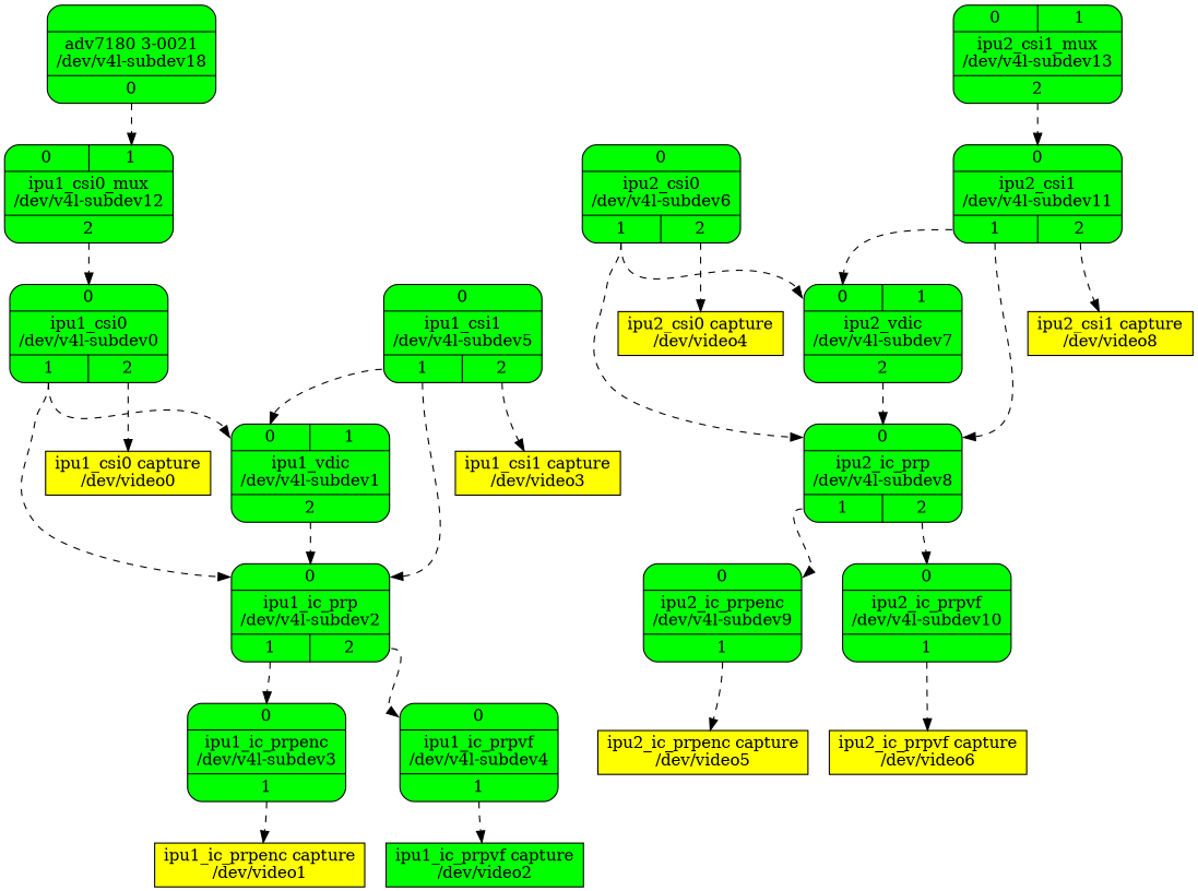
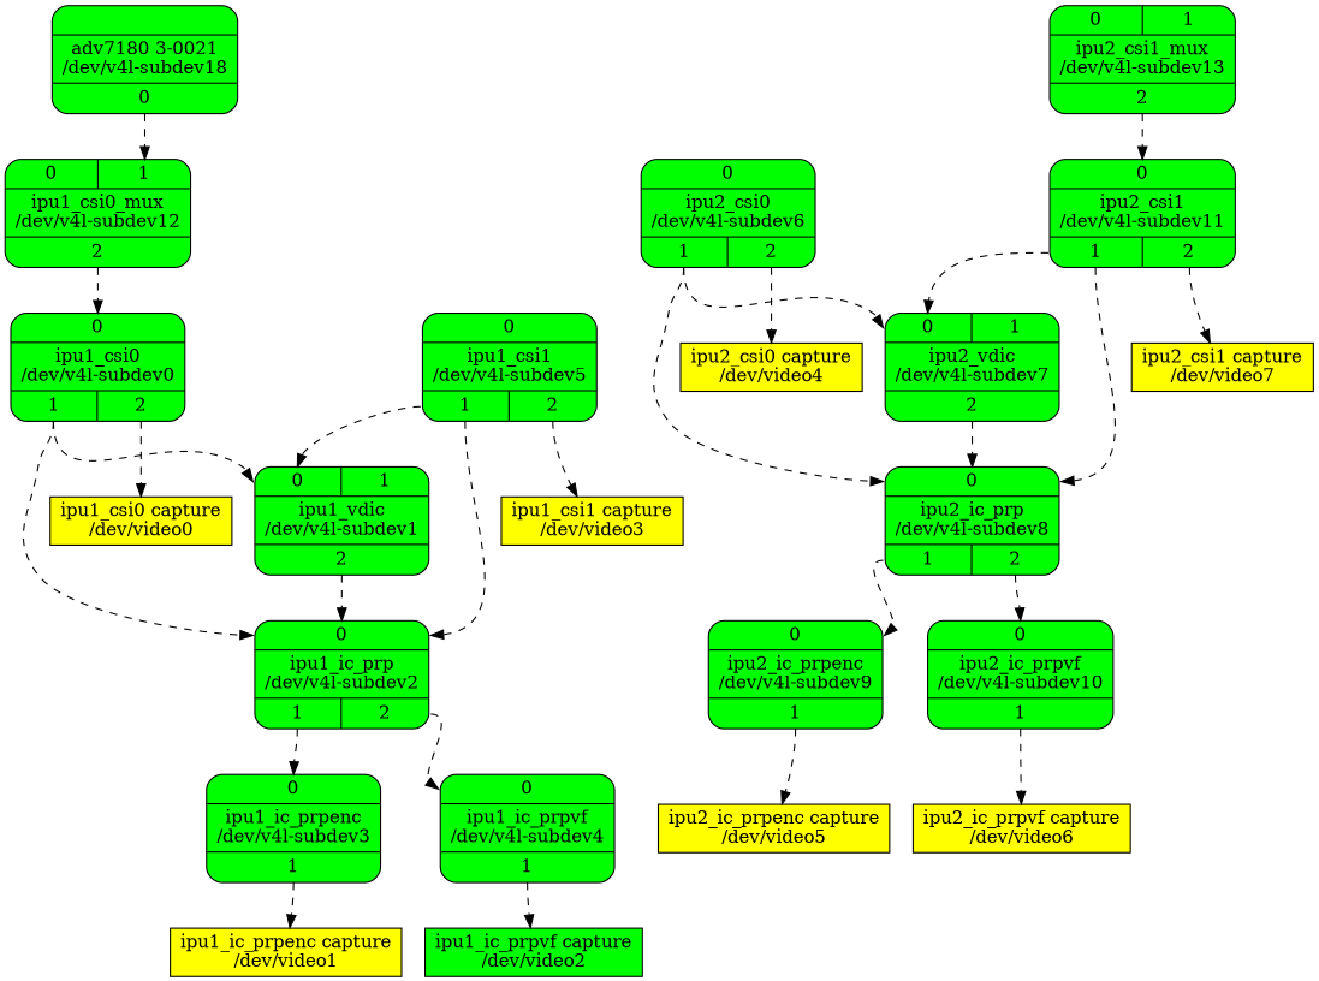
  digraph {
    rankdir=TB
    node [fillcolor=green shape=Mrecord style=filled]
    edge [headport=port0 style=dashed tailport=port1]
    n1 [label="{{<port0> 0} | ipu1_csi0\n/dev/v4l-subdev0 | {<port1> 1 | <port2> 2}}"]
    n2 [fillcolor=yellow label="ipu1_csi0 capture\n/dev/video0" shape=box]
    n3 [label="{{<port0> 0} | ipu1_ic_prp\n/dev/v4l-subdev2 | {<port1> 1 | <port2> 2}}"]
    n4 [label="{{<port0> 0 | <port1> 1} | ipu1_vdic\n/dev/v4l-subdev1 | {<port2> 2}}"]
    n5 [label="{{<port0> 0} | ipu1_ic_prpenc\n/dev/v4l-subdev3 | {<port1> 1}}"]
    n6 [label="{{<port0> 0} | ipu1_ic_prpvf\n/dev/v4l-subdev4 | {<port1> 1}}"]
    n7 [fillcolor=yellow label="ipu1_ic_prpenc capture\n/dev/video1" shape=box]
    n8 [label="ipu1_ic_prpvf capture\n/dev/video2" shape=box]
    n9 [label="{{<port0> 0} | ipu1_csi1\n/dev/v4l-subdev5 | {<port1> 1 | <port2> 2}}"]
    n10 [fillcolor=yellow label="ipu1_csi1 capture\n/dev/video3" shape=box]
    n11 [label="{{<port0> 0} | ipu2_csi0\n/dev/v4l-subdev6 | {<port1> 1 | <port2> 2}}"]
    n12 [fillcolor=yellow label="ipu2_csi0 capture\n/dev/video4" shape=box]
    n13 [label="{{<port0> 0} | ipu2_ic_prp\n/dev/v4l-subdev8 | {<port1> 1 | <port2> 2}}"]
    n14 [label="{{<port0> 0 | <port1> 1} | ipu2_vdic\n/dev/v4l-subdev7 | {<port2> 2}}"]
    n15 [label="{{<port0> 0} | ipu2_ic_prpenc\n/dev/v4l-subdev9 | {<port1> 1}}"]
    n16 [label="{{<port0> 0} | ipu2_ic_prpvf\n/dev/v4l-subdev10 | {<port1> 1}}"]
    n17 [fillcolor=yellow label="ipu2_ic_prpenc capture\n/dev/video5" shape=box]
    n18 [fillcolor=yellow label="ipu2_ic_prpvf capture\n/dev/video6" shape=box]
    n19 [label="{{<port0> 0} | ipu2_csi1\n/dev/v4l-subdev11 | {<port1> 1 | <port2> 2}}"]
-   n20 [fillcolor=yellow label="ipu2_csi1 capture\n/dev/video8" shape=box]
+   n20 [fillcolor=yellow label="ipu2_csi1 capture\n/dev/video7" shape=box]
    n21 [label="{{<port0> 0 | <port1> 1} | ipu1_csi0_mux\n/dev/v4l-subdev12 | {<port2> 2}}"]
    n22 [label="{{<port0> 0 | <port1> 1} | ipu2_csi1_mux\n/dev/v4l-subdev13 | {<port2> 2}}"]
    n23 [label="{{} | adv7180 3-0021\n/dev/v4l-subdev18 | {<port0> 0}}"]
    n1 -> n2 [tailport=port2]
    n1 -> n3
    n1 -> n4
    n3 -> n5
    n3 -> n6 [tailport=port2]
    n4 -> n3 [tailport=port2]
    n5 -> n7
    n6 -> n8
    n9 -> n3
    n9 -> n4
    n9 -> n10 [tailport=port2]
    n11 -> n12 [tailport=port2]
    n11 -> n13
    n11 -> n14
    n13 -> n15
    n13 -> n16 [tailport=port2]
    n14 -> n13 [tailport=port2]
    n15 -> n17
    n16 -> n18
    n19 -> n13
    n19 -> n14
    n19 -> n20 [tailport=port2]
    n21 -> n1 [tailport=port2]
    n22 -> n19 [tailport=port2]
    n23 -> n21 [headport=port1 tailport=port0]
  }
